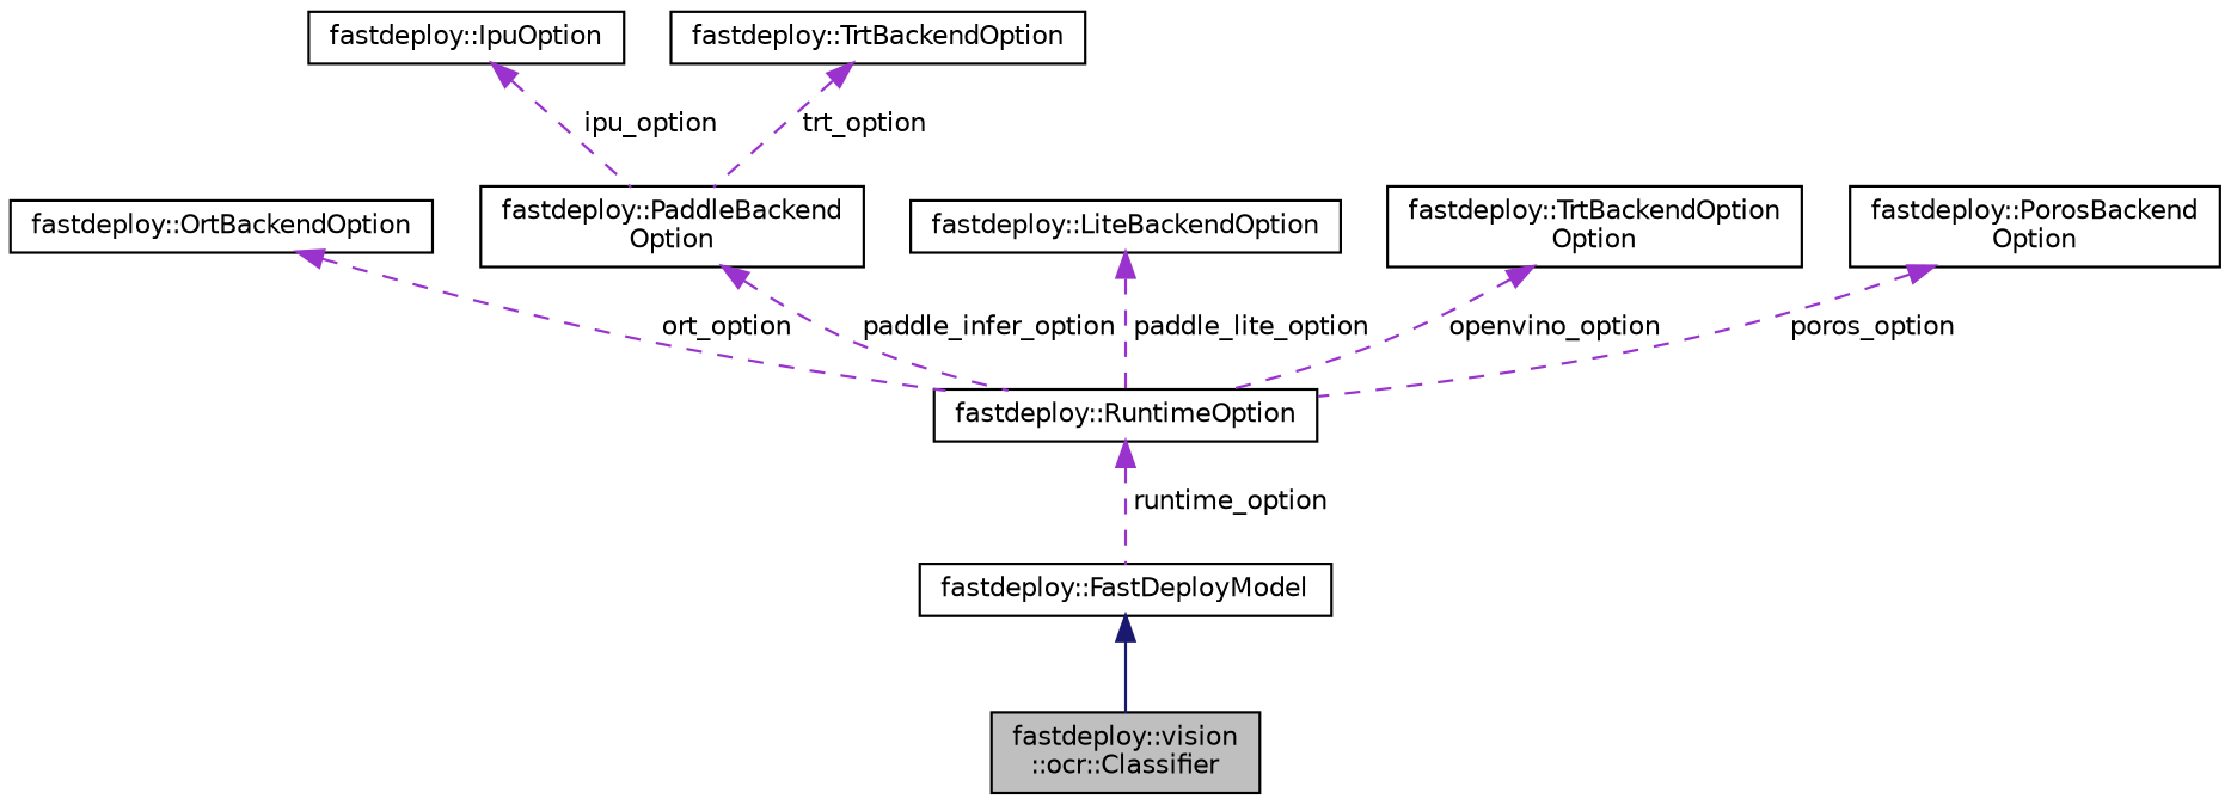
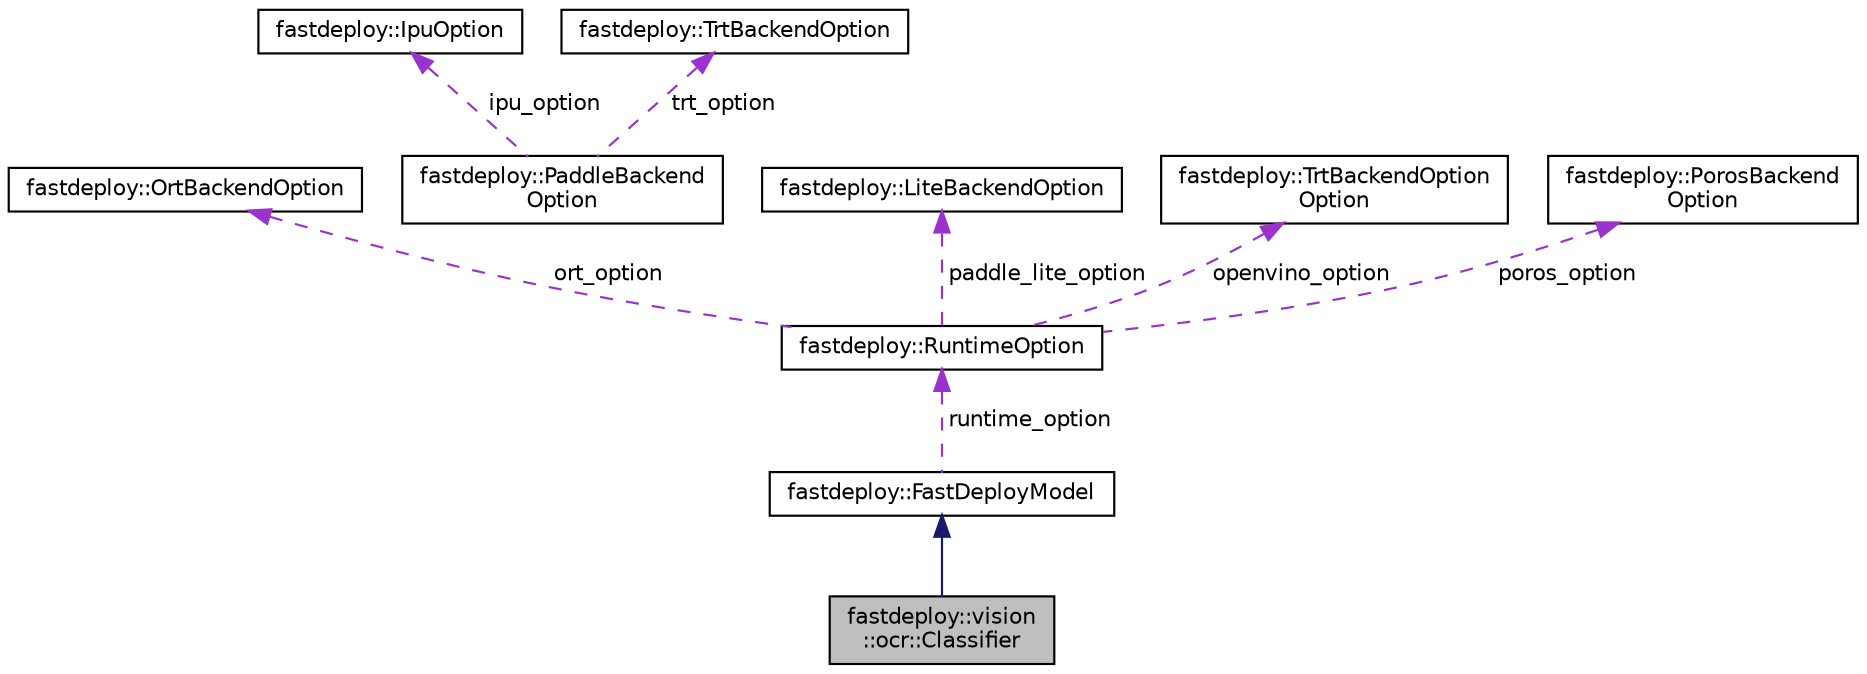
  digraph {
    rankdir=TB
    node [color=black fillcolor=white fontname=Helvetica fontsize=10 shape=record style=filled]
    edge [color=darkorchid3 dir=back fontname=Helvetica fontsize=10 labelfontname=Helvetica labelfontsize=10 style=dashed]
    n1 [fillcolor=grey75 fontcolor=black height=0.2 label="fastdeploy::vision\l::ocr::Classifier" width=0.4]
    n2 [height=0.2 label="fastdeploy::FastDeployModel" width=0.4]
    n3 [height=0.2 label="fastdeploy::RuntimeOption" width=0.4]
    n4 [height=0.2 label="fastdeploy::OrtBackendOption" width=0.4]
    n5 [height=0.2 label="fastdeploy::PaddleBackend\lOption" width=0.4]
    n6 [height=0.2 label="fastdeploy::IpuOption" width=0.4]
    n7 [height=0.2 label="fastdeploy::TrtBackendOption" width=0.4]
    n8 [height=0.2 label="fastdeploy::LiteBackendOption" width=0.4]
    n9 [height=0.2 label="fastdeploy::TrtBackendOption\lOption" width=0.4]
    n10 [height=0.2 label="fastdeploy::PorosBackend\lOption" width=0.4]
    n2 -> n1 [color=midnightblue style=solid]
    n3 -> n2 [label=" runtime_option"]
    n4 -> n3 [label=" ort_option"]
-   n5 -> n3 [label=" paddle_infer_option"]
    n6 -> n5 [label=" ipu_option"]
    n7 -> n5 [label=" trt_option"]
    n8 -> n3 [label=" paddle_lite_option"]
    n9 -> n3 [label=" openvino_option"]
    n10 -> n3 [label=" poros_option"]
  }
